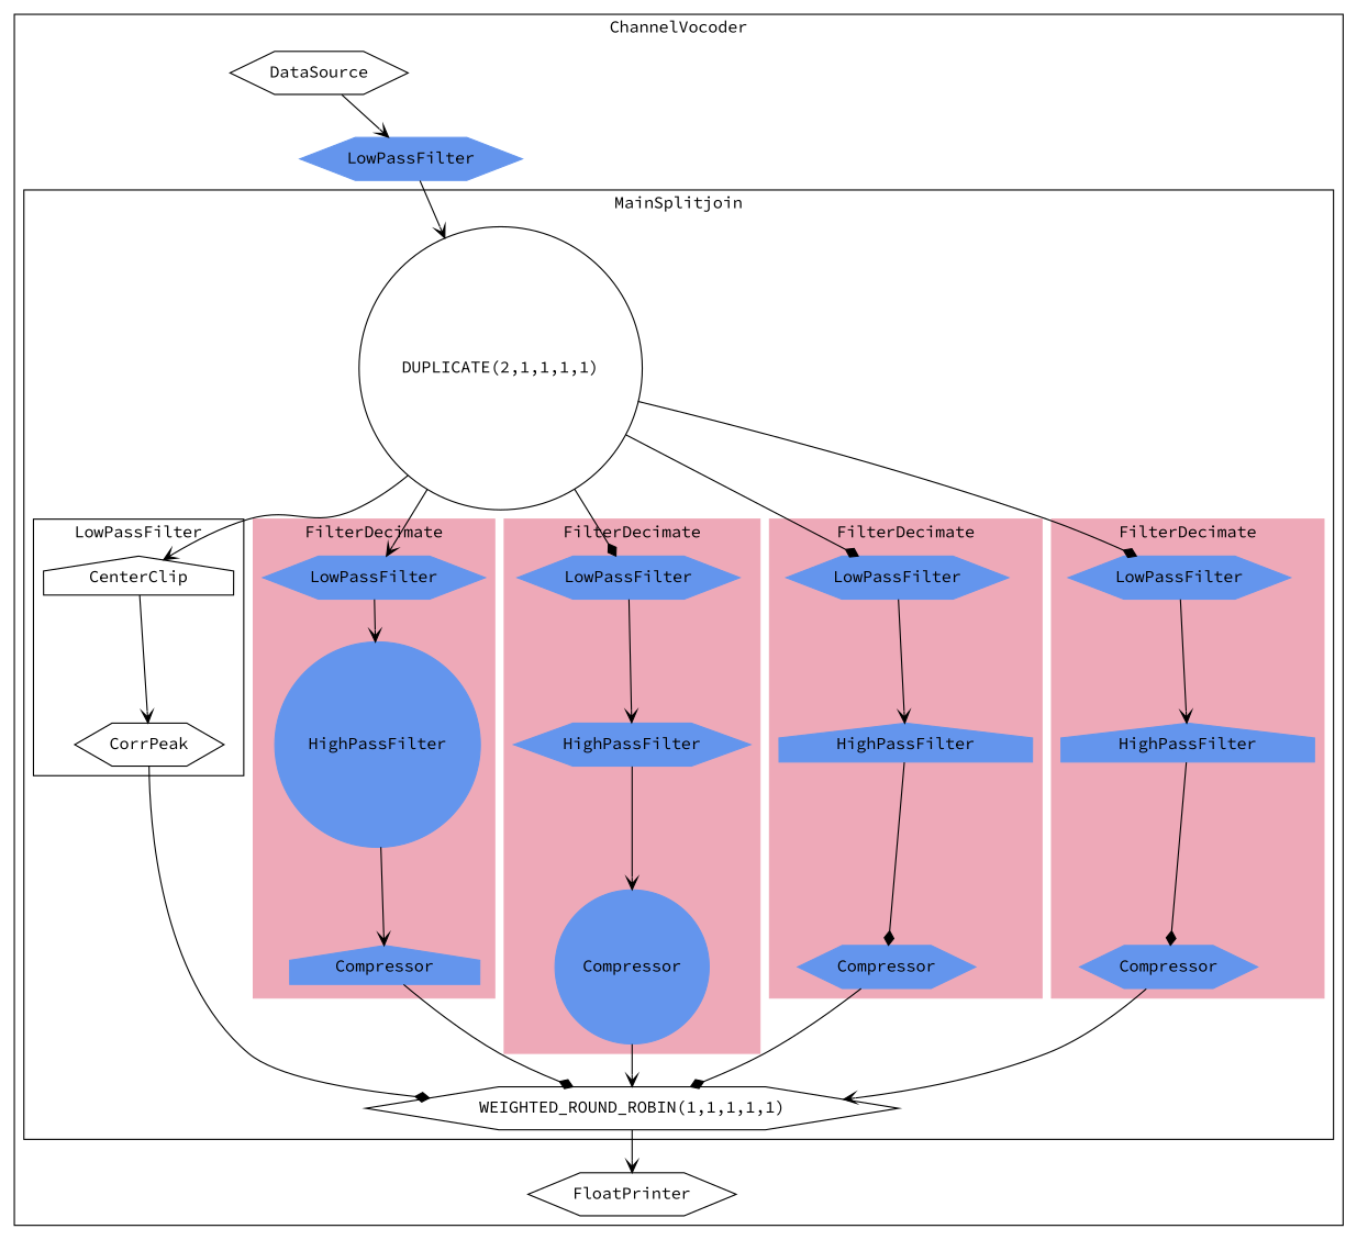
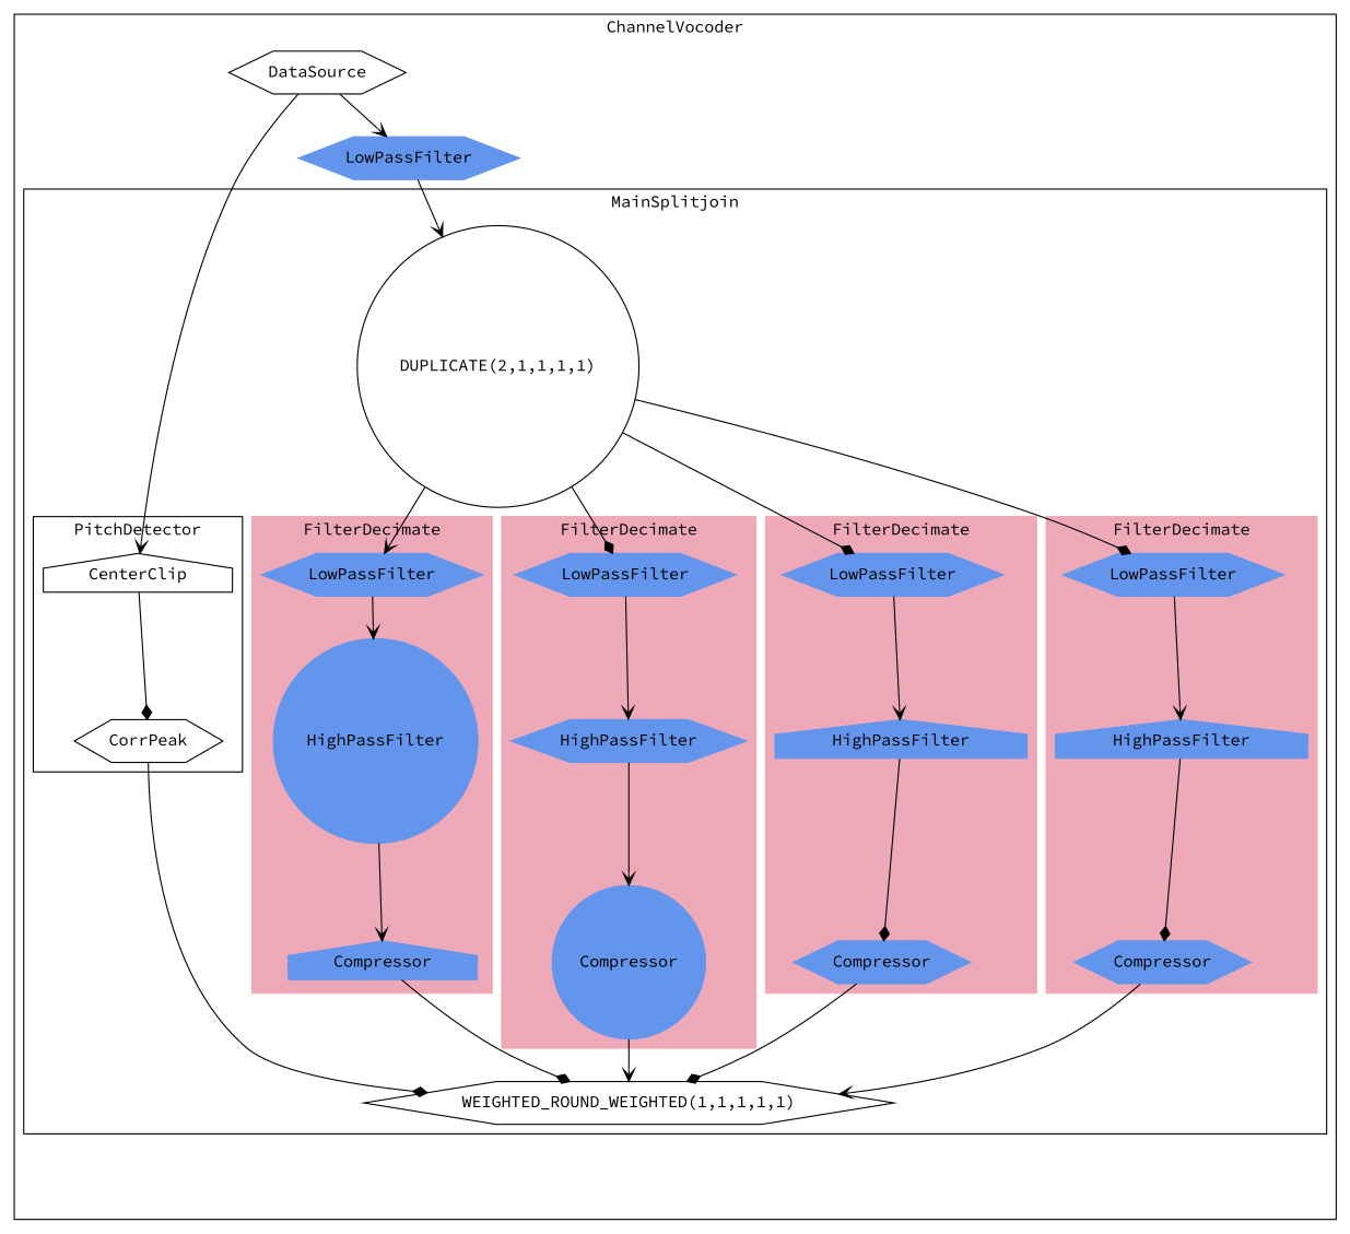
  digraph {
    fontname="Source Code Pro"
    node [fontname="Source Code Pro" shape=hexagon color=cornflowerblue style=filled]
    edge [arrowhead=vee fontname="Source Code Pro"]
    n1 [label=CenterClip shape=house color="" style=""]
    n2 [label=CorrPeak color="" style=""]
    n3 [label=LowPassFilter]
    n4 [label=HighPassFilter shape=house]
    n5 [label=Compressor]
    n6 [label=LowPassFilter]
    n7 [label=HighPassFilter shape=circle]
    n8 [label=Compressor shape=house]
    n9 [label=LowPassFilter]
    n10 [label=HighPassFilter]
    n11 [label=Compressor shape=circle]
    n12 [label=LowPassFilter]
    n13 [label=HighPassFilter shape=house]
    n14 [label=Compressor]
    n15 [label="DUPLICATE(2,1,1,1,1)" shape=circle color="" style=""]
-   n16 [label="WEIGHTED_ROUND_ROBIN(1,1,1,1,1)" color="" style=""]
+   n16 [label="WEIGHTED_ROUND_WEIGHTED(1,1,1,1,1)" color="" style=""]
    n17 [label=DataSource color="" style=""]
    n18 [label=LowPassFilter]
-   n19 [label=FloatPrinter color="" style=""]
    subgraph cluster_1 {
      label=ChannelVocoder
      n17
      n18
-     n19
      subgraph cluster_2 {
        label=MainSplitjoin
        n15
        n16
        subgraph cluster_3 {
-         label=LowPassFilter
+         label=PitchDetector
          n1
          n2
        }
        subgraph cluster_4 {
          color=pink2
          label="FilterDecimate\n"
          style=filled
          n3
          n4
          n5
        }
        subgraph cluster_5 {
          color=pink2
          label="FilterDecimate\n"
          style=filled
          n6
          n7
          n8
        }
        subgraph cluster_6 {
          color=pink2
          label="FilterDecimate\n"
          style=filled
          n9
          n10
          n11
        }
        subgraph cluster_7 {
          color=pink2
          label="FilterDecimate\n"
          style=filled
          n12
          n13
          n14
        }
      }
    }
-   n1 -> n2
+   n1 -> n2 [arrowhead=diamond]
    n2 -> n16 [arrowhead=diamond]
    n3 -> n4
    n4 -> n5 [arrowhead=diamond]
    n5 -> n16
    n6 -> n7
    n7 -> n8
    n8 -> n16 [arrowhead=diamond]
    n9 -> n10
    n10 -> n11
    n11 -> n16
    n12 -> n13
    n13 -> n14 [arrowhead=diamond]
    n14 -> n16 [arrowhead=diamond]
-   n15 -> n1
+   n17 -> n1
    n15 -> n3 [arrowhead=diamond]
    n15 -> n6
    n15 -> n9 [arrowhead=diamond]
    n15 -> n12 [arrowhead=diamond]
-   n16 -> n19
    n17 -> n18
    n18 -> n15
  }
